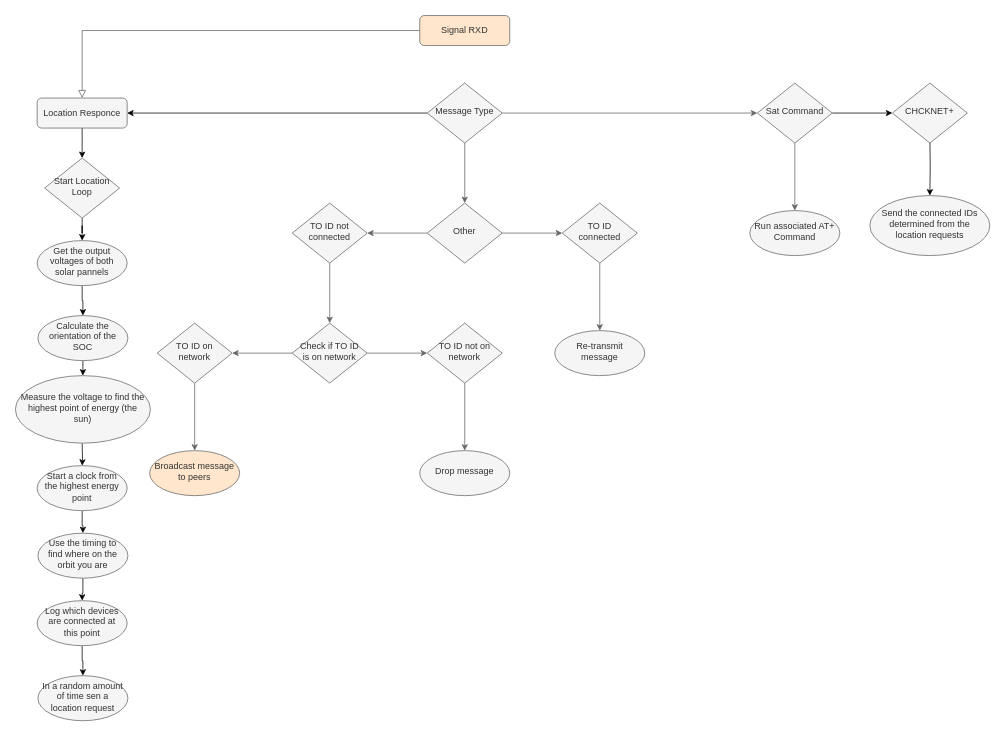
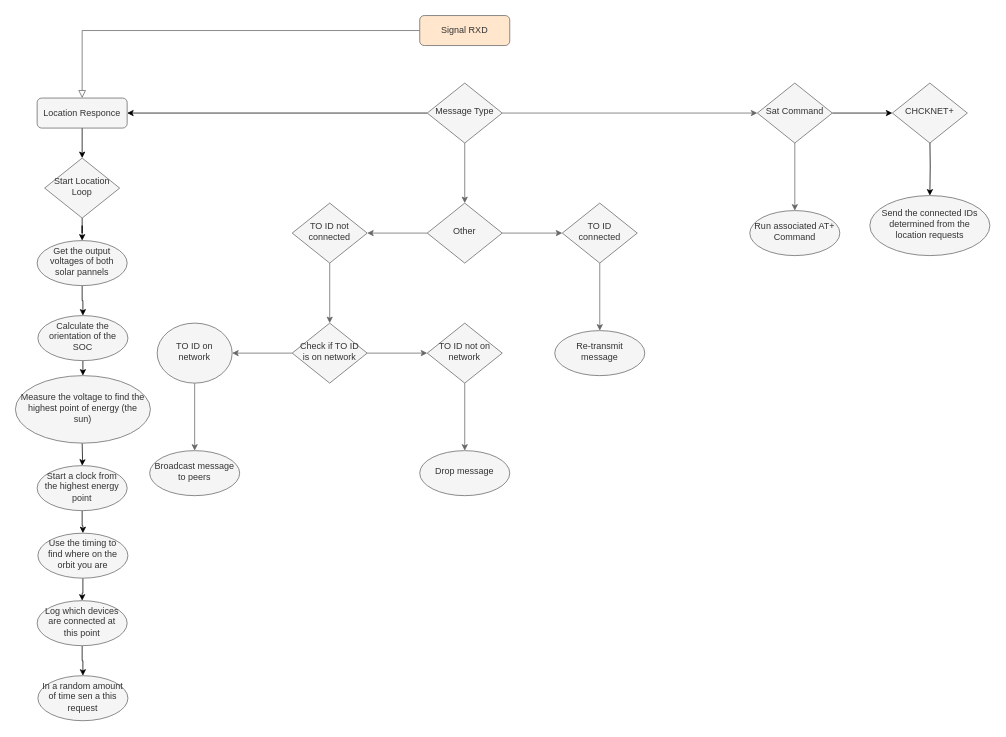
  <mxCell id="0" />
  <mxCell id="1" parent="0" />
  <mxCell id="2" value="" style="rounded=0;html=1;jettySize=auto;orthogonalLoop=1;fontSize=11;endArrow=block;endFill=0;endSize=8;strokeWidth=1;shadow=0;labelBackgroundColor=none;edgeStyle=orthogonalEdgeStyle;fillColor=#f5f5f5;strokeColor=#666666;" parent="1" source="3" target="30" edge="1"><mxGeometry relative="1" as="geometry" /></mxCell>
  <mxCell id="3" value="Signal RXD" style="rounded=1;whiteSpace=wrap;html=1;fontSize=12;glass=0;strokeWidth=1;shadow=0;fillColor=#ffe6cc;strokeColor=#666666;fontColor=#333333;" parent="1" vertex="1"><mxGeometry x="559" y="20" width="120" height="40" as="geometry" /></mxCell>
  <mxCell id="4" value="" style="edgeStyle=orthogonalEdgeStyle;rounded=0;orthogonalLoop=1;jettySize=auto;html=1;fillColor=#f5f5f5;strokeColor=#666666;" parent="1" source="7" target="10" edge="1"><mxGeometry relative="1" as="geometry" /></mxCell>
  <mxCell id="5" value="" style="edgeStyle=orthogonalEdgeStyle;rounded=0;orthogonalLoop=1;jettySize=auto;html=1;fillColor=#f5f5f5;strokeColor=#666666;" parent="1" source="7" target="13" edge="1"><mxGeometry relative="1" as="geometry" /></mxCell>
  <mxCell id="6" style="edgeStyle=orthogonalEdgeStyle;rounded=0;orthogonalLoop=1;jettySize=auto;html=1;entryX=1;entryY=0.5;entryDx=0;entryDy=0;" edge="1" parent="1" source="7" target="30"><mxGeometry relative="1" as="geometry" /></mxCell>
  <mxCell id="7" value="Message Type" style="rhombus;whiteSpace=wrap;html=1;shadow=0;fontFamily=Helvetica;fontSize=12;align=center;strokeWidth=1;spacing=6;spacingTop=-4;fillColor=#f5f5f5;strokeColor=#666666;fontColor=#333333;" parent="1" vertex="1"><mxGeometry x="569" y="110" width="100" height="80" as="geometry" /></mxCell>
  <mxCell id="8" value="" style="edgeStyle=orthogonalEdgeStyle;rounded=0;orthogonalLoop=1;jettySize=auto;html=1;fillColor=#f5f5f5;strokeColor=#666666;" parent="1" source="10" target="14" edge="1"><mxGeometry relative="1" as="geometry" /></mxCell>
  <mxCell id="9" value="" style="edgeStyle=orthogonalEdgeStyle;rounded=0;orthogonalLoop=1;jettySize=auto;html=1;" edge="1" parent="1" source="10" target="48"><mxGeometry relative="1" as="geometry" /></mxCell>
  <mxCell id="10" value="Sat Command" style="rhombus;whiteSpace=wrap;html=1;shadow=0;fontFamily=Helvetica;fontSize=12;align=center;strokeWidth=1;spacing=6;spacingTop=-4;fillColor=#f5f5f5;strokeColor=#666666;fontColor=#333333;" parent="1" vertex="1"><mxGeometry x="1009" y="110" width="100" height="80" as="geometry" /></mxCell>
  <mxCell id="11" value="" style="edgeStyle=orthogonalEdgeStyle;rounded=0;orthogonalLoop=1;jettySize=auto;html=1;fillColor=#f5f5f5;strokeColor=#666666;" parent="1" source="13" target="16" edge="1"><mxGeometry relative="1" as="geometry" /></mxCell>
  <mxCell id="12" value="" style="edgeStyle=orthogonalEdgeStyle;rounded=0;orthogonalLoop=1;jettySize=auto;html=1;fillColor=#f5f5f5;strokeColor=#666666;" parent="1" source="13" target="18" edge="1"><mxGeometry relative="1" as="geometry" /></mxCell>
  <mxCell id="13" value="Other" style="rhombus;whiteSpace=wrap;html=1;shadow=0;fontFamily=Helvetica;fontSize=12;align=center;strokeWidth=1;spacing=6;spacingTop=-4;fillColor=#f5f5f5;strokeColor=#666666;fontColor=#333333;" parent="1" vertex="1"><mxGeometry x="569" y="270" width="100" height="80" as="geometry" /></mxCell>
  <mxCell id="14" value="Run associated AT+ Command" style="ellipse;whiteSpace=wrap;html=1;shadow=0;strokeWidth=1;spacing=6;spacingTop=-4;fillColor=#f5f5f5;strokeColor=#666666;fontColor=#333333;" parent="1" vertex="1"><mxGeometry x="999" y="280" width="120" height="60" as="geometry" /></mxCell>
  <mxCell id="15" value="" style="edgeStyle=orthogonalEdgeStyle;rounded=0;orthogonalLoop=1;jettySize=auto;html=1;fillColor=#f5f5f5;strokeColor=#666666;" parent="1" source="16" target="22" edge="1"><mxGeometry relative="1" as="geometry" /></mxCell>
  <mxCell id="16" value="TO ID connected" style="rhombus;whiteSpace=wrap;html=1;shadow=0;fontFamily=Helvetica;fontSize=12;align=center;strokeWidth=1;spacing=6;spacingTop=-4;fillColor=#f5f5f5;strokeColor=#666666;fontColor=#333333;" parent="1" vertex="1"><mxGeometry x="749" y="270" width="100" height="80" as="geometry" /></mxCell>
  <mxCell id="17" value="" style="edgeStyle=orthogonalEdgeStyle;rounded=0;orthogonalLoop=1;jettySize=auto;html=1;fillColor=#f5f5f5;strokeColor=#666666;" parent="1" source="18" target="25" edge="1"><mxGeometry relative="1" as="geometry" /></mxCell>
  <mxCell id="18" value="TO ID not connected" style="rhombus;whiteSpace=wrap;html=1;shadow=0;fontFamily=Helvetica;fontSize=12;align=center;strokeWidth=1;spacing=6;spacingTop=-4;fillColor=#f5f5f5;strokeColor=#666666;fontColor=#333333;" parent="1" vertex="1"><mxGeometry x="389" y="270" width="100" height="80" as="geometry" /></mxCell>
  <mxCell id="19" value="" style="edgeStyle=orthogonalEdgeStyle;rounded=0;orthogonalLoop=1;jettySize=auto;html=1;fillColor=#f5f5f5;strokeColor=#666666;" parent="1" source="20" target="21" edge="1"><mxGeometry relative="1" as="geometry" /></mxCell>
  <mxCell id="20" value="TO ID not on network" style="rhombus;whiteSpace=wrap;html=1;shadow=0;fontFamily=Helvetica;fontSize=12;align=center;strokeWidth=1;spacing=6;spacingTop=-4;fillColor=#f5f5f5;strokeColor=#666666;fontColor=#333333;" parent="1" vertex="1"><mxGeometry x="569" y="430" width="100" height="80" as="geometry" /></mxCell>
  <mxCell id="21" value="Drop message" style="ellipse;whiteSpace=wrap;html=1;shadow=0;strokeWidth=1;spacing=6;spacingTop=-4;fillColor=#f5f5f5;strokeColor=#666666;fontColor=#333333;" parent="1" vertex="1"><mxGeometry x="559" y="600" width="120" height="60" as="geometry" /></mxCell>
  <mxCell id="22" value="Re-transmit message" style="ellipse;whiteSpace=wrap;html=1;shadow=0;strokeWidth=1;spacing=6;spacingTop=-4;fillColor=#f5f5f5;strokeColor=#666666;fontColor=#333333;" parent="1" vertex="1"><mxGeometry x="739" y="440" width="120" height="60" as="geometry" /></mxCell>
  <mxCell id="23" value="" style="edgeStyle=orthogonalEdgeStyle;rounded=0;orthogonalLoop=1;jettySize=auto;html=1;fillColor=#f5f5f5;strokeColor=#666666;" parent="1" source="25" target="20" edge="1"><mxGeometry relative="1" as="geometry" /></mxCell>
  <mxCell id="24" value="" style="edgeStyle=orthogonalEdgeStyle;rounded=0;orthogonalLoop=1;jettySize=auto;html=1;fillColor=#f5f5f5;strokeColor=#666666;" parent="1" source="25" target="27" edge="1"><mxGeometry relative="1" as="geometry" /></mxCell>
  <mxCell id="25" value="Check if TO ID is on network" style="rhombus;whiteSpace=wrap;html=1;shadow=0;fontFamily=Helvetica;fontSize=12;align=center;strokeWidth=1;spacing=6;spacingTop=-4;fillColor=#f5f5f5;strokeColor=#666666;fontColor=#333333;" parent="1" vertex="1"><mxGeometry x="389" y="430" width="100" height="80" as="geometry" /></mxCell>
  <mxCell id="26" value="" style="edgeStyle=orthogonalEdgeStyle;rounded=0;orthogonalLoop=1;jettySize=auto;html=1;fillColor=#f5f5f5;strokeColor=#666666;" parent="1" source="27" target="28" edge="1"><mxGeometry relative="1" as="geometry" /></mxCell>
- <mxCell id="27" value="TO ID on network" style="rhombus;whiteSpace=wrap;html=1;shadow=0;fontFamily=Helvetica;fontSize=12;align=center;strokeWidth=1;spacing=6;spacingTop=-4;fillColor=#f5f5f5;strokeColor=#666666;fontColor=#333333;" parent="1" vertex="1"><mxGeometry x="209" y="430" width="100" height="80" as="geometry" /></mxCell>
- <mxCell id="28" value="Broadcast message to peers" style="ellipse;whiteSpace=wrap;html=1;shadow=0;strokeWidth=1;spacing=6;spacingTop=-4;fillColor=#ffe6cc;strokeColor=#666666;fontColor=#333333;" parent="1" vertex="1"><mxGeometry x="199" y="600" width="120" height="60" as="geometry" /></mxCell>
+ <mxCell id="27" value="TO ID on network" style="ellipse;whiteSpace=wrap;html=1;shadow=0;fontFamily=Helvetica;fontSize=12;align=center;strokeWidth=1;spacing=6;spacingTop=-4;fillColor=#f5f5f5;strokeColor=#666666;fontColor=#333333;" parent="1" vertex="1"><mxGeometry x="209" y="430" width="100" height="80" as="geometry" /></mxCell>
+ <mxCell id="28" value="Broadcast message to peers" style="ellipse;whiteSpace=wrap;html=1;shadow=0;strokeWidth=1;spacing=6;spacingTop=-4;fillColor=#f5f5f5;strokeColor=#666666;fontColor=#333333;" parent="1" vertex="1"><mxGeometry x="199" y="600" width="120" height="60" as="geometry" /></mxCell>
  <mxCell id="29" value="" style="edgeStyle=orthogonalEdgeStyle;rounded=0;orthogonalLoop=1;jettySize=auto;html=1;" edge="1" parent="1" source="30" target="32"><mxGeometry relative="1" as="geometry" /></mxCell>
  <mxCell id="30" value="Location Responce" style="rounded=1;whiteSpace=wrap;html=1;fontSize=12;glass=0;strokeWidth=1;shadow=0;fillColor=#f5f5f5;strokeColor=#666666;fontColor=#333333;" vertex="1" parent="1"><mxGeometry x="49" y="130" width="120" height="40" as="geometry" /></mxCell>
  <mxCell id="31" value="" style="edgeStyle=orthogonalEdgeStyle;rounded=0;orthogonalLoop=1;jettySize=auto;html=1;" edge="1" parent="1" source="32" target="34"><mxGeometry relative="1" as="geometry" /></mxCell>
  <mxCell id="32" value="Start Location Loop" style="rhombus;whiteSpace=wrap;html=1;shadow=0;fontFamily=Helvetica;fontSize=12;align=center;strokeWidth=1;spacing=6;spacingTop=-4;fillColor=#f5f5f5;strokeColor=#666666;fontColor=#333333;" vertex="1" parent="1"><mxGeometry x="59" y="210" width="100" height="80" as="geometry" /></mxCell>
  <mxCell id="33" value="" style="edgeStyle=orthogonalEdgeStyle;rounded=0;orthogonalLoop=1;jettySize=auto;html=1;" edge="1" parent="1" source="34" target="36"><mxGeometry relative="1" as="geometry" /></mxCell>
  <mxCell id="34" value="Get the output voltages of both solar pannels" style="ellipse;whiteSpace=wrap;html=1;fillColor=#f5f5f5;strokeColor=#666666;fontColor=#333333;shadow=0;strokeWidth=1;spacing=6;spacingTop=-4;" vertex="1" parent="1"><mxGeometry x="49" y="320" width="120" height="60" as="geometry" /></mxCell>
  <mxCell id="35" value="" style="edgeStyle=orthogonalEdgeStyle;rounded=0;orthogonalLoop=1;jettySize=auto;html=1;" edge="1" parent="1" source="36"><mxGeometry relative="1" as="geometry"><mxPoint x="109" y="500" as="targetPoint" /></mxGeometry></mxCell>
  <mxCell id="36" value="Calculate the orientation of the SOC" style="ellipse;whiteSpace=wrap;html=1;fillColor=#f5f5f5;strokeColor=#666666;fontColor=#333333;shadow=0;strokeWidth=1;spacing=6;spacingTop=-4;" vertex="1" parent="1"><mxGeometry x="50" y="420" width="120" height="60" as="geometry" /></mxCell>
  <mxCell id="37" value="" style="edgeStyle=orthogonalEdgeStyle;rounded=0;orthogonalLoop=1;jettySize=auto;html=1;" edge="1" parent="1" target="40"><mxGeometry relative="1" as="geometry"><mxPoint x="109" y="590" as="sourcePoint" /></mxGeometry></mxCell>
  <mxCell id="38" value="Measure the voltage to find the highest point of energy (the sun)" style="ellipse;whiteSpace=wrap;html=1;fillColor=#f5f5f5;strokeColor=#666666;fontColor=#333333;shadow=0;strokeWidth=1;spacing=6;spacingTop=-4;" vertex="1" parent="1"><mxGeometry x="20" y="500" width="180" height="90" as="geometry" /></mxCell>
  <mxCell id="39" value="" style="edgeStyle=orthogonalEdgeStyle;rounded=0;orthogonalLoop=1;jettySize=auto;html=1;" edge="1" parent="1" source="40" target="42"><mxGeometry relative="1" as="geometry" /></mxCell>
  <mxCell id="40" value="Start a clock from the highest energy point" style="ellipse;whiteSpace=wrap;html=1;fillColor=#f5f5f5;strokeColor=#666666;fontColor=#333333;shadow=0;strokeWidth=1;spacing=6;spacingTop=-4;" vertex="1" parent="1"><mxGeometry x="49" y="620" width="120" height="60" as="geometry" /></mxCell>
  <mxCell id="41" value="" style="edgeStyle=orthogonalEdgeStyle;rounded=0;orthogonalLoop=1;jettySize=auto;html=1;entryX=0.5;entryY=0;entryDx=0;entryDy=0;" edge="1" parent="1" source="42" target="44"><mxGeometry relative="1" as="geometry"><mxPoint x="109" y="720" as="targetPoint" /></mxGeometry></mxCell>
  <mxCell id="42" value="Use the timing to find where on the orbit you are" style="ellipse;whiteSpace=wrap;html=1;fillColor=#f5f5f5;strokeColor=#666666;fontColor=#333333;shadow=0;strokeWidth=1;spacing=6;spacingTop=-4;" vertex="1" parent="1"><mxGeometry x="50" y="710" width="120" height="60" as="geometry" /></mxCell>
  <mxCell id="43" value="" style="edgeStyle=orthogonalEdgeStyle;rounded=0;orthogonalLoop=1;jettySize=auto;html=1;" edge="1" parent="1" source="44" target="45"><mxGeometry relative="1" as="geometry" /></mxCell>
  <mxCell id="44" value="Log which devices are connected at this point" style="ellipse;whiteSpace=wrap;html=1;fillColor=#f5f5f5;strokeColor=#666666;fontColor=#333333;shadow=0;strokeWidth=1;spacing=6;spacingTop=-4;" vertex="1" parent="1"><mxGeometry x="49" y="800" width="120" height="60" as="geometry" /></mxCell>
- <mxCell id="45" value="In a random amount of time sen a location request" style="ellipse;whiteSpace=wrap;html=1;fillColor=#f5f5f5;strokeColor=#666666;fontColor=#333333;shadow=0;strokeWidth=1;spacing=6;spacingTop=-4;" vertex="1" parent="1"><mxGeometry x="50" y="900" width="120" height="60" as="geometry" /></mxCell>
+ <mxCell id="45" value="In a random amount of time sen a this request" style="ellipse;whiteSpace=wrap;html=1;fillColor=#f5f5f5;strokeColor=#666666;fontColor=#333333;shadow=0;strokeWidth=1;spacing=6;spacingTop=-4;" vertex="1" parent="1"><mxGeometry x="50" y="900" width="120" height="60" as="geometry" /></mxCell>
  <mxCell id="46" value="" style="edgeStyle=orthogonalEdgeStyle;rounded=0;orthogonalLoop=1;jettySize=auto;html=1;" edge="1" parent="1" target="47"><mxGeometry relative="1" as="geometry"><mxPoint x="1239" y="180" as="sourcePoint" /></mxGeometry></mxCell>
  <mxCell id="47" value="Send the connected IDs determined from the location requests" style="ellipse;whiteSpace=wrap;html=1;fillColor=#f5f5f5;strokeColor=#666666;fontColor=#333333;shadow=0;strokeWidth=1;spacing=6;spacingTop=-4;" vertex="1" parent="1"><mxGeometry x="1159" y="260" width="160" height="80" as="geometry" /></mxCell>
  <mxCell id="48" value="CHCKNET+" style="rhombus;whiteSpace=wrap;html=1;shadow=0;fontFamily=Helvetica;fontSize=12;align=center;strokeWidth=1;spacing=6;spacingTop=-4;fillColor=#f5f5f5;strokeColor=#666666;fontColor=#333333;" vertex="1" parent="1"><mxGeometry x="1189" y="110" width="100" height="80" as="geometry" /></mxCell>
